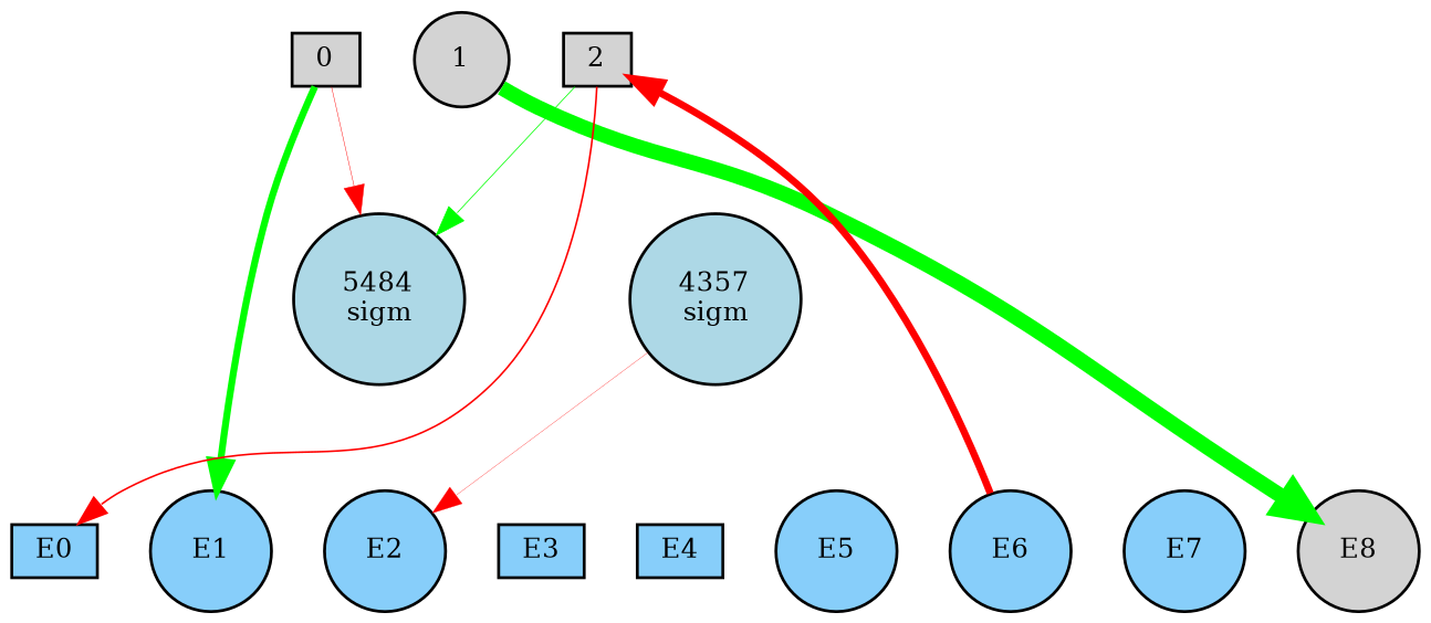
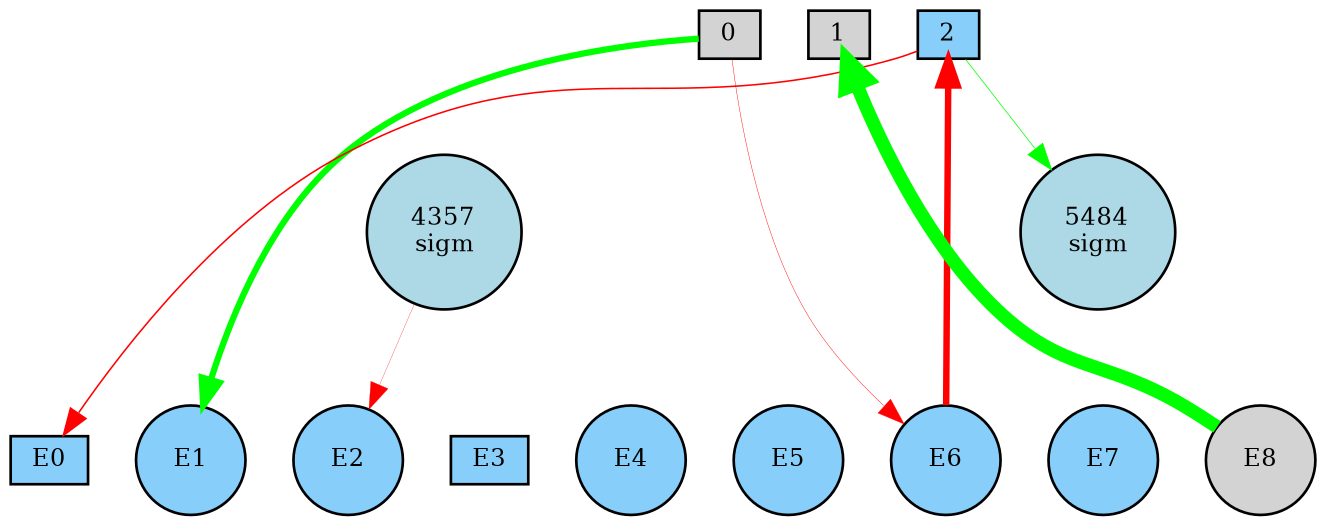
  digraph {
    node [fillcolor=lightskyblue fontsize=9 shape=circle style=filled]
    edge [style=invis]
    0 [fillcolor=lightgray height=0.2 shape=box width=0.2]
-   1 [fillcolor=lightgray height=0.2 width=0.2]
-   2 [fillcolor=lightgray height=0.2 shape=box width=0.2]
+   1 [fillcolor=lightgray height=0.2 shape=box width=0.2]
+   2 [height=0.2 shape=box width=0.2]
    E0 [height=0.2 shape=box width=0.2]
    E1 [height=0.2 width=0.2]
    E2 [height=0.2 width=0.2]
    E3 [height=0.2 shape=box width=0.2]
-   E4 [height=0.2 shape=box width=0.2]
+   E4 [height=0.2 width=0.2]
    E5 [height=0.2 width=0.2]
    E6 [height=0.2 width=0.2]
    E7 [height=0.2 width=0.2]
    E8 [fillcolor=lightgray height=0.2 width=0.2]
    n13 [fillcolor=lightblue height=0.2 label="5484\nsigm" width=0.2]
    n14 [fillcolor=lightblue height=0.2 label="4357\nsigm" width=0.2]
    subgraph sub_1 {
      rank=source
      0
      1
      2
    }
    subgraph sub_2 {
      rank=sink
      E0
      E1
      E2
      E3
      E4
      E5
      E6
      E7
      E8
    }
    0 -> 1
    0 -> E1 [color=green penwidth=2.3437185612459674 style=solid]
-   0 -> n13 [color=red penwidth=0.16183361529656196 style=solid]
+   0 -> E6 [color=red penwidth=0.16183361529656196 style=solid]
    1 -> 2
-   1 -> E8 [color=green penwidth=5.091995106462507 style=solid]
+   E8 -> 1 [color=green penwidth=5.091995106462507 style=solid]
    2 -> E0 [color=red penwidth=0.5861435460487172 style=solid]
    2 -> n13 [color=green penwidth=0.27467420806086573 style=solid]
    E0 -> E1
    E1 -> E2
    E2 -> E3
    E3 -> E4
    E4 -> E5
    E5 -> E6
    E6 -> 2 [color=red penwidth=2.421187149092476 style=solid]
    E6 -> E7
    E7 -> E8
    n14 -> E2 [color=red penwidth=0.10535978378228678 style=solid]
  }
